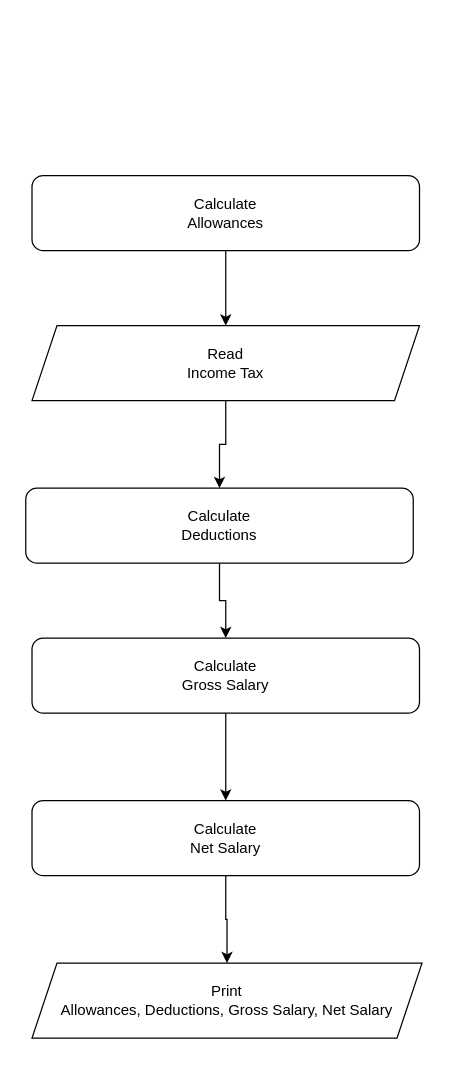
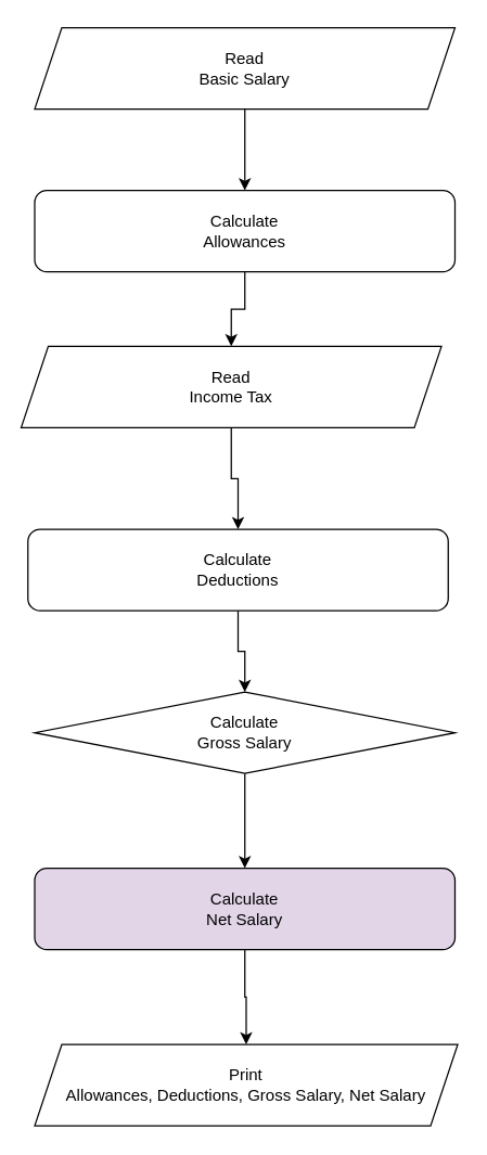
  <mxCell id="0" />
  <mxCell id="1" parent="0" />
+ <mxCell id="2" style="edgeStyle=orthogonalEdgeStyle;rounded=0;orthogonalLoop=1;jettySize=auto;html=1;" edge="1" parent="1" source="3" target="5"><mxGeometry relative="1" as="geometry" /></mxCell>
+ <mxCell id="3" value="Read&lt;br&gt;Basic Salary" style="shape=parallelogram;perimeter=parallelogramPerimeter;whiteSpace=wrap;html=1;fixedSize=1;" vertex="1" parent="1"><mxGeometry x="25" y="20" width="310" height="60" as="geometry" /></mxCell>
  <mxCell id="4" style="edgeStyle=orthogonalEdgeStyle;rounded=0;orthogonalLoop=1;jettySize=auto;html=1;" edge="1" parent="1" source="5" target="7"><mxGeometry relative="1" as="geometry" /></mxCell>
  <mxCell id="5" value="Calculate&lt;br&gt;Allowances" style="rounded=1;whiteSpace=wrap;html=1;" vertex="1" parent="1"><mxGeometry x="25" y="140" width="310" height="60" as="geometry" /></mxCell>
  <mxCell id="6" style="edgeStyle=orthogonalEdgeStyle;rounded=0;orthogonalLoop=1;jettySize=auto;html=1;" edge="1" parent="1" source="7" target="9"><mxGeometry relative="1" as="geometry" /></mxCell>
- <mxCell id="7" value="Read&lt;br&gt;Income Tax" style="shape=parallelogram;perimeter=parallelogramPerimeter;whiteSpace=wrap;html=1;fixedSize=1;" vertex="1" parent="1"><mxGeometry x="25" y="260" width="310" height="60" as="geometry" /></mxCell>
+ <mxCell id="7" value="Read&lt;br&gt;Income Tax" style="shape=parallelogram;perimeter=parallelogramPerimeter;whiteSpace=wrap;html=1;fixedSize=1;" vertex="1" parent="1"><mxGeometry x="15" y="255" width="310" height="60" as="geometry" /></mxCell>
  <mxCell id="8" style="edgeStyle=orthogonalEdgeStyle;rounded=0;orthogonalLoop=1;jettySize=auto;html=1;" edge="1" parent="1" source="9" target="11"><mxGeometry relative="1" as="geometry" /></mxCell>
  <mxCell id="9" value="Calculate&lt;br&gt;Deductions" style="rounded=1;whiteSpace=wrap;html=1;" vertex="1" parent="1"><mxGeometry x="20" y="390" width="310" height="60" as="geometry" /></mxCell>
  <mxCell id="10" style="edgeStyle=orthogonalEdgeStyle;rounded=0;orthogonalLoop=1;jettySize=auto;html=1;" edge="1" parent="1" source="11" target="13"><mxGeometry relative="1" as="geometry" /></mxCell>
- <mxCell id="11" value="Calculate&lt;br&gt;Gross Salary" style="rounded=1;whiteSpace=wrap;html=1;" vertex="1" parent="1"><mxGeometry x="25" y="510" width="310" height="60" as="geometry" /></mxCell>
+ <mxCell id="11" value="Calculate&lt;br&gt;Gross Salary" style="rhombus;whiteSpace=wrap;html=1;" vertex="1" parent="1"><mxGeometry x="25" y="510" width="310" height="60" as="geometry" /></mxCell>
  <mxCell id="12" style="edgeStyle=orthogonalEdgeStyle;rounded=0;orthogonalLoop=1;jettySize=auto;html=1;" edge="1" parent="1" source="13" target="14"><mxGeometry relative="1" as="geometry" /></mxCell>
- <mxCell id="13" value="Calculate&lt;br&gt;Net Salary" style="rounded=1;whiteSpace=wrap;html=1;" vertex="1" parent="1"><mxGeometry x="25" y="640" width="310" height="60" as="geometry" /></mxCell>
+ <mxCell id="13" value="Calculate&lt;br&gt;Net Salary" style="rounded=1;whiteSpace=wrap;html=1;fillColor=#e1d5e7;" vertex="1" parent="1"><mxGeometry x="25" y="640" width="310" height="60" as="geometry" /></mxCell>
  <mxCell id="14" value="Print&lt;br&gt;Allowances, Deductions, Gross Salary, Net Salary" style="shape=parallelogram;perimeter=parallelogramPerimeter;whiteSpace=wrap;html=1;fixedSize=1;" vertex="1" parent="1"><mxGeometry x="25" y="770" width="312" height="60" as="geometry" /></mxCell>
